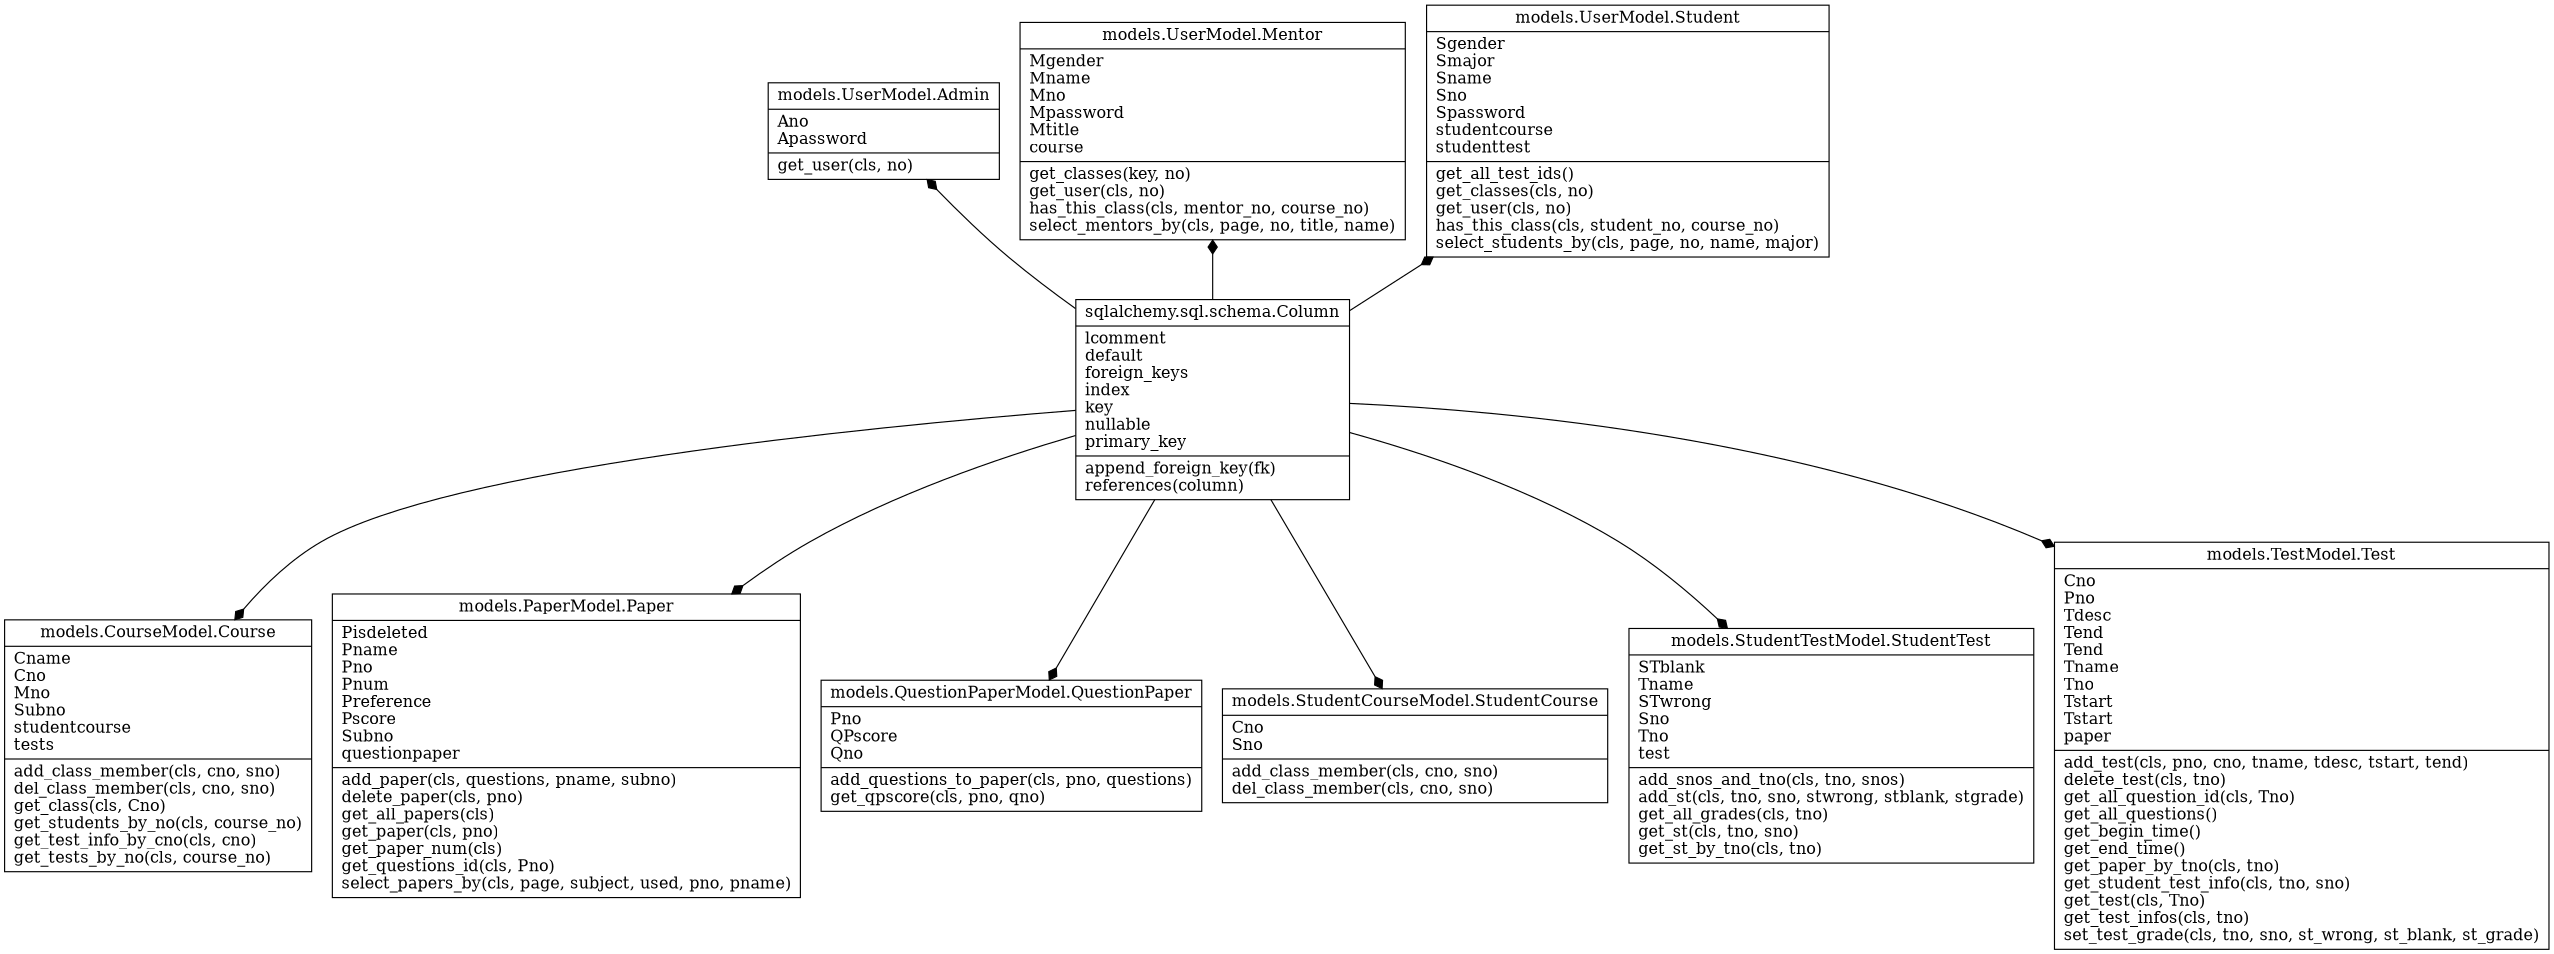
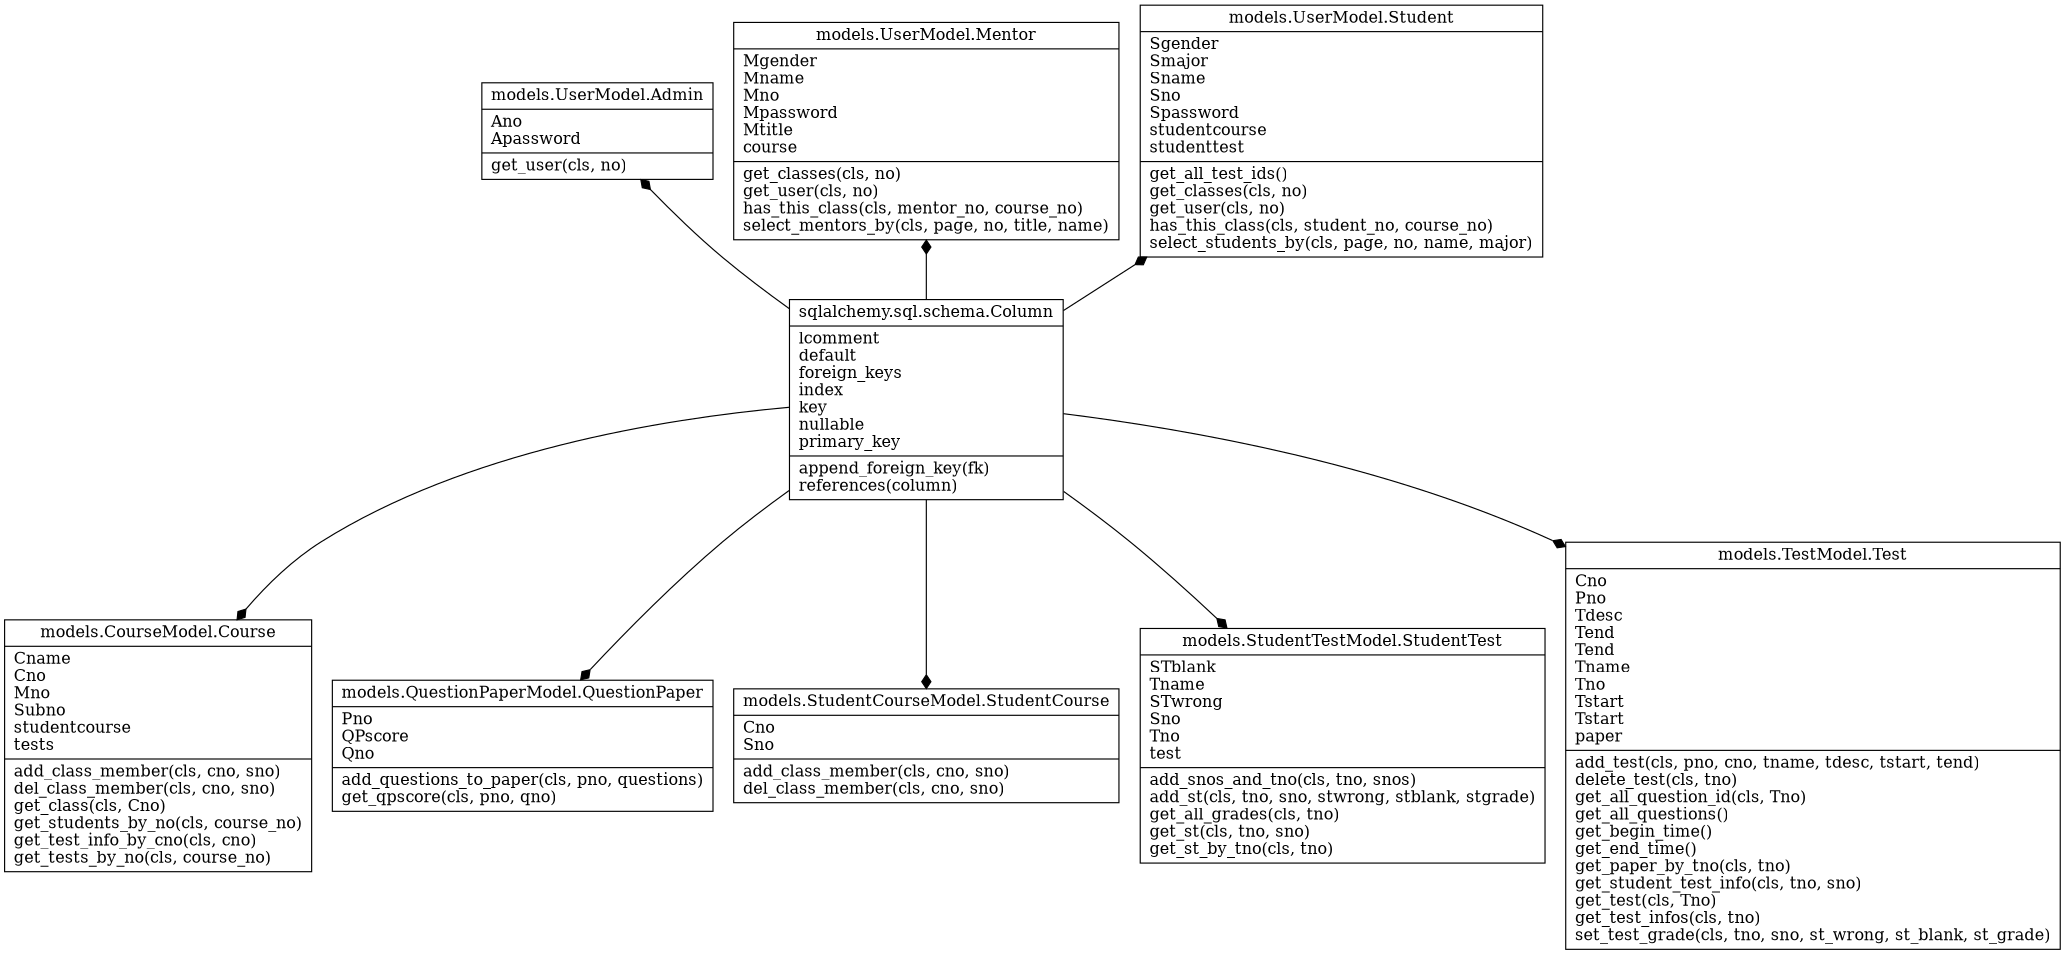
  digraph {
    rankdir=TB
    node [shape=record]
    edge [arrowhead=diamond arrowtail=none]
    n1 [dir=LR label="{models.CourseModel.Course|Cname\lCno\lMno\lSubno\lstudentcourse\ltests\l|add_class_member(cls, cno, sno)\ldel_class_member(cls, cno, sno)\lget_class(cls, Cno)\lget_students_by_no(cls, course_no)\lget_test_info_by_cno(cls, cno)\lget_tests_by_no(cls, course_no)\l}"]
-   n2 [label="{models.PaperModel.Paper|Pisdeleted\lPname\lPno\lPnum\lPreference\lPscore\lSubno\lquestionpaper\l|add_paper(cls, questions, pname, subno)\ldelete_paper(cls, pno)\lget_all_papers(cls)\lget_paper(cls, pno)\lget_paper_num(cls)\lget_questions_id(cls, Pno)\lselect_papers_by(cls, page, subject, used, pno, pname)\l}"]
    n3 [label="{models.QuestionPaperModel.QuestionPaper|Pno\lQPscore\lQno\l|add_questions_to_paper(cls, pno, questions)\lget_qpscore(cls, pno, qno)\l}"]
    n4 [label="{models.StudentCourseModel.StudentCourse|Cno\lSno\l|add_class_member(cls, cno, sno)\ldel_class_member(cls, cno, sno)\l}"]
    n5 [label="{models.StudentTestModel.StudentTest|STblank\lTname\lSTwrong\lSno\lTno\ltest\l|add_snos_and_tno(cls, tno, snos)\ladd_st(cls, tno, sno, stwrong, stblank, stgrade)\lget_all_grades(cls, tno)\lget_st(cls, tno, sno)\lget_st_by_tno(cls, tno)\l}"]
    n6 [label="{models.TestModel.Test|Cno\lPno\lTdesc\lTend\lTend\lTname\lTno\lTstart\lTstart\lpaper\l|add_test(cls, pno, cno, tname, tdesc, tstart, tend)\ldelete_test(cls, tno)\lget_all_question_id(cls, Tno)\lget_all_questions()\lget_begin_time()\lget_end_time()\lget_paper_by_tno(cls, tno)\lget_student_test_info(cls, tno, sno)\lget_test(cls, Tno)\lget_test_infos(cls, tno)\lset_test_grade(cls, tno, sno, st_wrong, st_blank, st_grade)\l}"]
    n7 [label="{models.UserModel.Admin|Ano\lApassword\l|get_user(cls, no)\l}"]
    n8 [label="{sqlalchemy.sql.schema.Column|lcomment\ldefault\lforeign_keys\lindex\lkey\lnullable\lprimary_key\l|append_foreign_key(fk)\lreferences(column)\l}"]
-   n9 [label="{models.UserModel.Mentor|Mgender\lMname\lMno\lMpassword\lMtitle\lcourse\l|get_classes(key, no)\lget_user(cls, no)\lhas_this_class(cls, mentor_no, course_no)\lselect_mentors_by(cls, page, no, title, name)\l}"]
+   n9 [label="{models.UserModel.Mentor|Mgender\lMname\lMno\lMpassword\lMtitle\lcourse\l|get_classes(cls, no)\lget_user(cls, no)\lhas_this_class(cls, mentor_no, course_no)\lselect_mentors_by(cls, page, no, title, name)\l}"]
    n10 [label="{models.UserModel.Student|Sgender\lSmajor\lSname\lSno\lSpassword\lstudentcourse\lstudenttest\l|get_all_test_ids()\lget_classes(cls, no)\lget_user(cls, no)\lhas_this_class(cls, student_no, course_no)\lselect_students_by(cls, page, no, name, major)\l}"]
    n7 -> n8 [arrowhead=none arrowtail=diamond dir=back]
    n8 -> n1
-   n8 -> n2
    n8 -> n3
    n8 -> n4
    n8 -> n5
    n8 -> n6
    n9 -> n8 [arrowhead=none arrowtail=diamond dir=back]
    n10 -> n8 [arrowhead=none arrowtail=diamond dir=back]
  }
